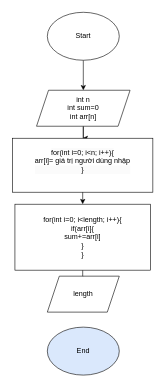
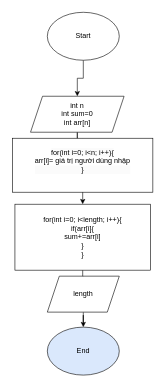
  <mxCell id="0" />
  <mxCell id="1" parent="0" />
  <mxCell id="2" style="edgeStyle=orthogonalEdgeStyle;rounded=0;orthogonalLoop=1;jettySize=auto;html=1;entryX=0.5;entryY=0;entryDx=0;entryDy=0;" edge="1" parent="1" source="3" target="6"><mxGeometry relative="1" as="geometry" /></mxCell>
  <mxCell id="3" value="Start" style="ellipse;whiteSpace=wrap;html=1;" vertex="1" parent="1"><mxGeometry x="78" y="20" width="120" height="80" as="geometry" /></mxCell>
  <mxCell id="4" style="edgeStyle=orthogonalEdgeStyle;rounded=0;orthogonalLoop=1;jettySize=auto;html=1;entryX=0.5;entryY=0;entryDx=0;entryDy=0;" edge="1" parent="1" source="6" target="8"><mxGeometry relative="1" as="geometry" /></mxCell>
  <mxCell id="5" style="edgeStyle=orthogonalEdgeStyle;rounded=0;orthogonalLoop=1;jettySize=auto;html=1;entryX=0.5;entryY=0;entryDx=0;entryDy=0;" edge="1" parent="1" source="6" target="12"><mxGeometry relative="1" as="geometry" /></mxCell>
- <mxCell id="6" value="int n&lt;div&gt;int sum=0&lt;/div&gt;&lt;div&gt;int arr[n]&lt;/div&gt;" style="shape=parallelogram;perimeter=parallelogramPerimeter;whiteSpace=wrap;html=1;fixedSize=1;" vertex="1" parent="1"><mxGeometry x="60" y="150" width="156" height="60" as="geometry" /></mxCell>
+ <mxCell id="6" value="int n&lt;div&gt;int sum=0&lt;/div&gt;&lt;div&gt;int arr[n]&lt;/div&gt;" style="shape=parallelogram;perimeter=parallelogramPerimeter;whiteSpace=wrap;html=1;fixedSize=1;" vertex="1" parent="1"><mxGeometry x="50" y="160" width="156" height="60" as="geometry" /></mxCell>
  <mxCell id="7" style="edgeStyle=orthogonalEdgeStyle;rounded=0;orthogonalLoop=1;jettySize=auto;html=1;entryX=0.5;entryY=0;entryDx=0;entryDy=0;" edge="1" parent="1" source="8" target="10"><mxGeometry relative="1" as="geometry" /></mxCell>
  <mxCell id="8" value="for(int i=0; i&amp;lt;length; i++){&lt;br&gt;if(arr[i]{&lt;div&gt;sum+=arr[i]&lt;br&gt;}&lt;br&gt;}&lt;/div&gt;" style="rounded=0;whiteSpace=wrap;html=1;" vertex="1" parent="1"><mxGeometry x="24" y="340" width="226" height="110" as="geometry" /></mxCell>
+ <mxCell id="9" style="edgeStyle=orthogonalEdgeStyle;rounded=0;orthogonalLoop=1;jettySize=auto;html=1;entryX=0.5;entryY=0;entryDx=0;entryDy=0;" edge="1" parent="1" source="10" target="11"><mxGeometry relative="1" as="geometry" /></mxCell>
  <mxCell id="10" value="length" style="shape=parallelogram;perimeter=parallelogramPerimeter;whiteSpace=wrap;html=1;fixedSize=1;" vertex="1" parent="1"><mxGeometry x="78" y="460" width="120" height="60" as="geometry" /></mxCell>
  <mxCell id="11" value="End" style="ellipse;whiteSpace=wrap;html=1;fillColor=#dae8fc;" vertex="1" parent="1"><mxGeometry x="78" y="545" width="120" height="80" as="geometry" /></mxCell>
  <mxCell id="12" value="&lt;br&gt;&lt;span style=&quot;color: rgb(0, 0, 0); font-family: Helvetica; font-size: 12px; font-style: normal; font-variant-ligatures: normal; font-variant-caps: normal; font-weight: 400; letter-spacing: normal; orphans: 2; text-align: center; text-indent: 0px; text-transform: none; widows: 2; word-spacing: 0px; -webkit-text-stroke-width: 0px; white-space: normal; background-color: rgb(251, 251, 251); text-decoration-thickness: initial; text-decoration-style: initial; text-decoration-color: initial; display: inline !important; float: none;&quot;&gt;for(int i=0; i&amp;lt;n; i++){&lt;/span&gt;&lt;div&gt;arr[i]= giá trị người dùng nhập&lt;br&gt;&lt;div style=&quot;forced-color-adjust: none; color: rgb(0, 0, 0); font-family: Helvetica; font-size: 12px; font-style: normal; font-variant-ligatures: normal; font-variant-caps: normal; font-weight: 400; letter-spacing: normal; orphans: 2; text-align: center; text-indent: 0px; text-transform: none; widows: 2; word-spacing: 0px; -webkit-text-stroke-width: 0px; white-space: normal; background-color: rgb(251, 251, 251); text-decoration-thickness: initial; text-decoration-style: initial; text-decoration-color: initial;&quot;&gt;}&lt;/div&gt;&lt;br&gt;&lt;br&gt;&lt;/div&gt;" style="rounded=0;whiteSpace=wrap;html=1;" vertex="1" parent="1"><mxGeometry x="20" y="230" width="234" height="90" as="geometry" /></mxCell>
